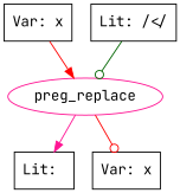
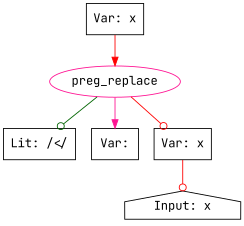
  digraph {
    fontname="JetBrains Mono"
    node [color=black fontname="JetBrains Mono" shape=box]
    edge [arrowhead=odot color=red fontname="JetBrains Mono"]
    n1 [label="Var: x"]
    n2 [color=deeppink label=preg_replace shape=ellipse]
    n3 [label="Lit: /</"]
-   n4 [label="Lit: "]
+   n4 [label="Var:"]
    n5 [label="Var: x"]
+   n6 [label="Input: x" shape=house]
    n1 -> n2 [arrowhead=normal]
-   n3 -> n2 [color=darkgreen]
+   n2 -> n3 [color=darkgreen]
    n2 -> n4 [arrowhead=normal color=deeppink]
    n2 -> n5
+   n5 -> n6
  }
